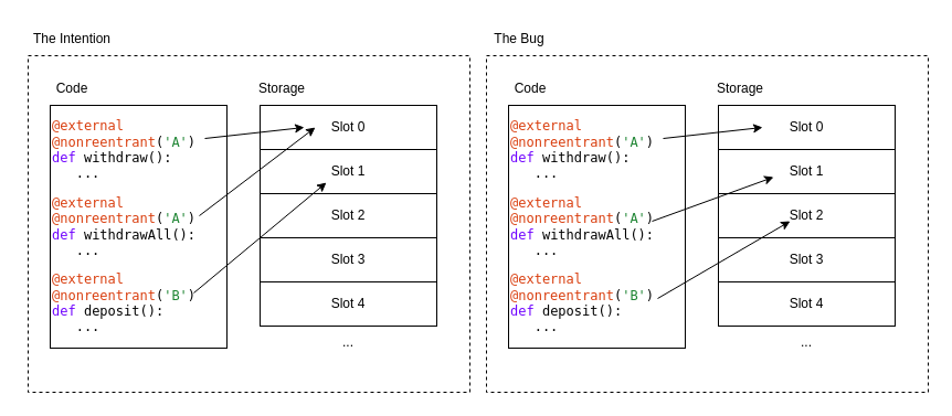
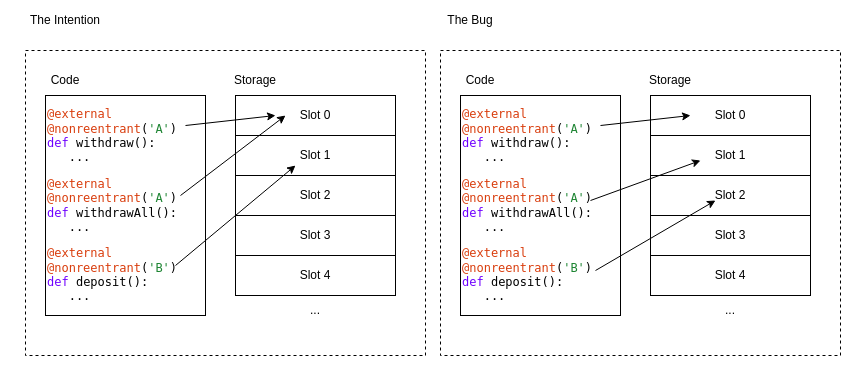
  <mxCell id="0" />
  <mxCell id="1" parent="0" />
  <mxCell id="2" value="" style="rounded=0;whiteSpace=wrap;html=1;fillColor=none;strokeColor=default;dashed=1;" vertex="1" parent="1"><mxGeometry x="25" y="50" width="400" height="305" as="geometry" /></mxCell>
  <mxCell id="3" value="&lt;pre&gt;&lt;font color=&quot;#d93d0d&quot;&gt;@external&lt;br&gt;@nonreentrant&lt;/font&gt;(&lt;font color=&quot;#1e8533&quot;&gt;'A'&lt;/font&gt;)&lt;br&gt;&lt;font color=&quot;#6f00ff&quot;&gt;def&lt;/font&gt; withdraw():&lt;br&gt;   ...&lt;/pre&gt;&lt;pre&gt;&lt;pre style=&quot;border-color: var(--border-color);&quot;&gt;&lt;font style=&quot;border-color: var(--border-color);&quot; color=&quot;#d93d0d&quot;&gt;@external&lt;br style=&quot;border-color: var(--border-color);&quot;&gt;@nonreentrant&lt;/font&gt;(&lt;font style=&quot;border-color: var(--border-color);&quot; color=&quot;#1e8533&quot;&gt;'A'&lt;/font&gt;)&lt;br/&gt;&lt;font color=&quot;#6f00ff&quot;&gt;def&lt;/font&gt; withdrawAll():&lt;br/&gt;   ...&lt;/pre&gt;&lt;/pre&gt;&lt;pre&gt;&lt;pre style=&quot;border-color: var(--border-color);&quot;&gt;&lt;font style=&quot;border-color: var(--border-color);&quot; color=&quot;#d93d0d&quot;&gt;@external&lt;br style=&quot;border-color: var(--border-color);&quot;&gt;@nonreentrant&lt;/font&gt;(&lt;font style=&quot;border-color: var(--border-color);&quot; color=&quot;#1e8533&quot;&gt;'B'&lt;/font&gt;)&lt;br/&gt;&lt;font color=&quot;#6f00ff&quot;&gt;def&lt;/font&gt; deposit():&lt;br/&gt;   ...&lt;/pre&gt;&lt;/pre&gt;" style="rounded=0;whiteSpace=wrap;html=1;align=left;perimeterSpacing=0;" vertex="1" parent="1"><mxGeometry x="45" y="95" width="160" height="220" as="geometry" /></mxCell>
  <mxCell id="4" value="Slot 0" style="rounded=0;whiteSpace=wrap;html=1;" vertex="1" parent="1"><mxGeometry x="235" y="95" width="160" height="40" as="geometry" /></mxCell>
  <mxCell id="5" value="Code" style="text;html=1;strokeColor=none;fillColor=none;align=center;verticalAlign=middle;whiteSpace=wrap;rounded=0;" vertex="1" parent="1"><mxGeometry x="35" y="65" width="60" height="30" as="geometry" /></mxCell>
  <mxCell id="6" value="Storage" style="text;html=1;strokeColor=none;fillColor=none;align=center;verticalAlign=middle;whiteSpace=wrap;rounded=0;" vertex="1" parent="1"><mxGeometry x="225" y="65" width="60" height="30" as="geometry" /></mxCell>
  <mxCell id="7" value="Slot 1" style="rounded=0;whiteSpace=wrap;html=1;" vertex="1" parent="1"><mxGeometry x="235" y="135" width="160" height="40" as="geometry" /></mxCell>
  <mxCell id="8" value="Slot 2" style="rounded=0;whiteSpace=wrap;html=1;" vertex="1" parent="1"><mxGeometry x="235" y="175" width="160" height="40" as="geometry" /></mxCell>
  <mxCell id="9" value="Slot 3" style="rounded=0;whiteSpace=wrap;html=1;" vertex="1" parent="1"><mxGeometry x="235" y="215" width="160" height="40" as="geometry" /></mxCell>
  <mxCell id="10" value="Slot 4" style="rounded=0;whiteSpace=wrap;html=1;" vertex="1" parent="1"><mxGeometry x="235" y="255" width="160" height="40" as="geometry" /></mxCell>
  <mxCell id="11" value="..." style="text;html=1;strokeColor=none;fillColor=none;align=center;verticalAlign=middle;whiteSpace=wrap;rounded=0;" vertex="1" parent="1"><mxGeometry x="285" y="295" width="60" height="30" as="geometry" /></mxCell>
  <mxCell id="12" value="" style="endArrow=classic;html=1;rounded=0;" edge="1" parent="1"><mxGeometry width="50" height="50" relative="1" as="geometry"><mxPoint x="185" y="125" as="sourcePoint" /><mxPoint x="275" y="115" as="targetPoint" /></mxGeometry></mxCell>
  <mxCell id="13" value="" style="endArrow=classic;html=1;rounded=0;" edge="1" parent="1"><mxGeometry width="50" height="50" relative="1" as="geometry"><mxPoint x="180" y="195" as="sourcePoint" /><mxPoint x="285" y="115" as="targetPoint" /></mxGeometry></mxCell>
  <mxCell id="14" value="" style="endArrow=classic;html=1;rounded=0;" edge="1" parent="1"><mxGeometry width="50" height="50" relative="1" as="geometry"><mxPoint x="175" y="265" as="sourcePoint" /><mxPoint x="295" y="165" as="targetPoint" /></mxGeometry></mxCell>
- <mxCell id="15" value="The Intention" style="text;html=1;strokeColor=none;fillColor=none;align=center;verticalAlign=middle;whiteSpace=wrap;rounded=0;" vertex="1" parent="1"><mxGeometry x="20" y="20" width="90" height="30" as="geometry" /></mxCell>
+ <mxCell id="15" value="The Intention" style="text;html=1;strokeColor=none;fillColor=none;align=center;verticalAlign=middle;whiteSpace=wrap;rounded=0;" vertex="1" parent="1"><mxGeometry x="20" y="5" width="90" height="30" as="geometry" /></mxCell>
  <mxCell id="16" value="" style="rounded=0;whiteSpace=wrap;html=1;fillColor=none;strokeColor=default;dashed=1;" vertex="1" parent="1"><mxGeometry x="440" y="50" width="400" height="305" as="geometry" /></mxCell>
  <mxCell id="17" value="&lt;pre&gt;&lt;font color=&quot;#d93d0d&quot;&gt;@external&lt;br&gt;@nonreentrant&lt;/font&gt;(&lt;font color=&quot;#1e8533&quot;&gt;'A'&lt;/font&gt;)&lt;br&gt;&lt;font color=&quot;#6f00ff&quot;&gt;def&lt;/font&gt; withdraw():&lt;br&gt;   ...&lt;/pre&gt;&lt;pre&gt;&lt;pre style=&quot;border-color: var(--border-color);&quot;&gt;&lt;font style=&quot;border-color: var(--border-color);&quot; color=&quot;#d93d0d&quot;&gt;@external&lt;br style=&quot;border-color: var(--border-color);&quot;&gt;@nonreentrant&lt;/font&gt;(&lt;font style=&quot;border-color: var(--border-color);&quot; color=&quot;#1e8533&quot;&gt;'A'&lt;/font&gt;)&lt;br/&gt;&lt;font color=&quot;#6f00ff&quot;&gt;def&lt;/font&gt; withdrawAll():&lt;br/&gt;   ...&lt;/pre&gt;&lt;/pre&gt;&lt;pre&gt;&lt;pre style=&quot;border-color: var(--border-color);&quot;&gt;&lt;font style=&quot;border-color: var(--border-color);&quot; color=&quot;#d93d0d&quot;&gt;@external&lt;br style=&quot;border-color: var(--border-color);&quot;&gt;@nonreentrant&lt;/font&gt;(&lt;font style=&quot;border-color: var(--border-color);&quot; color=&quot;#1e8533&quot;&gt;'B'&lt;/font&gt;)&lt;br/&gt;&lt;font color=&quot;#6f00ff&quot;&gt;def&lt;/font&gt; deposit():&lt;br/&gt;   ...&lt;/pre&gt;&lt;/pre&gt;" style="rounded=0;whiteSpace=wrap;html=1;align=left;perimeterSpacing=0;" vertex="1" parent="1"><mxGeometry x="460" y="95" width="160" height="220" as="geometry" /></mxCell>
  <mxCell id="18" value="Slot 0" style="rounded=0;whiteSpace=wrap;html=1;" vertex="1" parent="1"><mxGeometry x="650" y="95" width="160" height="40" as="geometry" /></mxCell>
  <mxCell id="19" value="Code" style="text;html=1;strokeColor=none;fillColor=none;align=center;verticalAlign=middle;whiteSpace=wrap;rounded=0;" vertex="1" parent="1"><mxGeometry x="450" y="65" width="60" height="30" as="geometry" /></mxCell>
  <mxCell id="20" value="Storage" style="text;html=1;strokeColor=none;fillColor=none;align=center;verticalAlign=middle;whiteSpace=wrap;rounded=0;" vertex="1" parent="1"><mxGeometry x="640" y="65" width="60" height="30" as="geometry" /></mxCell>
  <mxCell id="21" value="Slot 1" style="rounded=0;whiteSpace=wrap;html=1;" vertex="1" parent="1"><mxGeometry x="650" y="135" width="160" height="40" as="geometry" /></mxCell>
  <mxCell id="22" value="Slot 2" style="rounded=0;whiteSpace=wrap;html=1;" vertex="1" parent="1"><mxGeometry x="650" y="175" width="160" height="40" as="geometry" /></mxCell>
  <mxCell id="23" value="Slot 3" style="rounded=0;whiteSpace=wrap;html=1;" vertex="1" parent="1"><mxGeometry x="650" y="215" width="160" height="40" as="geometry" /></mxCell>
  <mxCell id="24" value="Slot 4" style="rounded=0;whiteSpace=wrap;html=1;" vertex="1" parent="1"><mxGeometry x="650" y="255" width="160" height="40" as="geometry" /></mxCell>
  <mxCell id="25" value="..." style="text;html=1;strokeColor=none;fillColor=none;align=center;verticalAlign=middle;whiteSpace=wrap;rounded=0;" vertex="1" parent="1"><mxGeometry x="700" y="295" width="60" height="30" as="geometry" /></mxCell>
  <mxCell id="26" value="" style="endArrow=classic;html=1;rounded=0;" edge="1" parent="1"><mxGeometry width="50" height="50" relative="1" as="geometry"><mxPoint x="600" y="125" as="sourcePoint" /><mxPoint x="690" y="115" as="targetPoint" /></mxGeometry></mxCell>
  <mxCell id="27" value="" style="endArrow=classic;html=1;rounded=0;" edge="1" parent="1"><mxGeometry width="50" height="50" relative="1" as="geometry"><mxPoint x="590" y="200" as="sourcePoint" /><mxPoint x="700" y="160" as="targetPoint" /></mxGeometry></mxCell>
  <mxCell id="28" value="" style="endArrow=classic;html=1;rounded=0;" edge="1" parent="1"><mxGeometry width="50" height="50" relative="1" as="geometry"><mxPoint x="595" y="270" as="sourcePoint" /><mxPoint x="715" y="200" as="targetPoint" /></mxGeometry></mxCell>
- <mxCell id="29" value="The Bug" style="text;html=1;strokeColor=none;fillColor=none;align=center;verticalAlign=middle;whiteSpace=wrap;rounded=0;" vertex="1" parent="1"><mxGeometry x="425" y="20" width="90" height="30" as="geometry" /></mxCell>
+ <mxCell id="29" value="The Bug" style="text;html=1;strokeColor=none;fillColor=none;align=center;verticalAlign=middle;whiteSpace=wrap;rounded=0;" vertex="1" parent="1"><mxGeometry x="425" y="5" width="90" height="30" as="geometry" /></mxCell>
